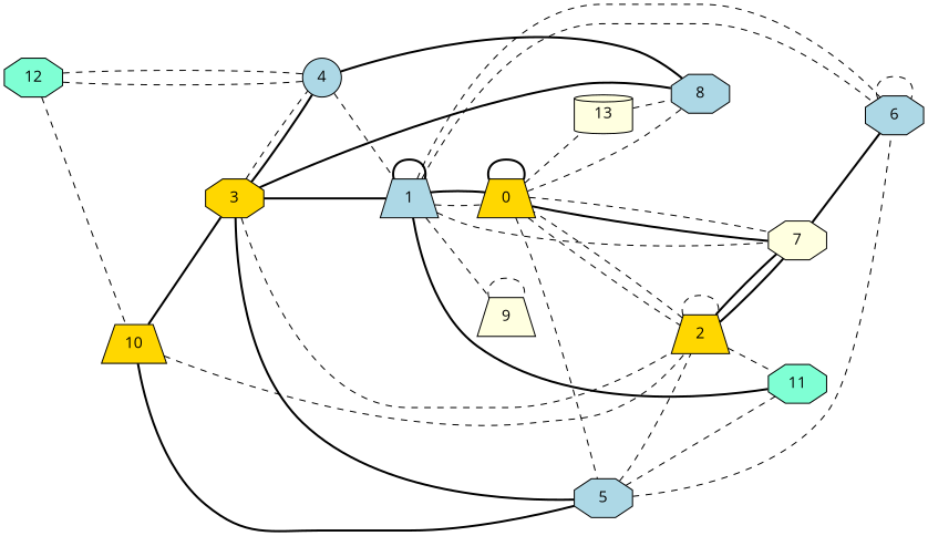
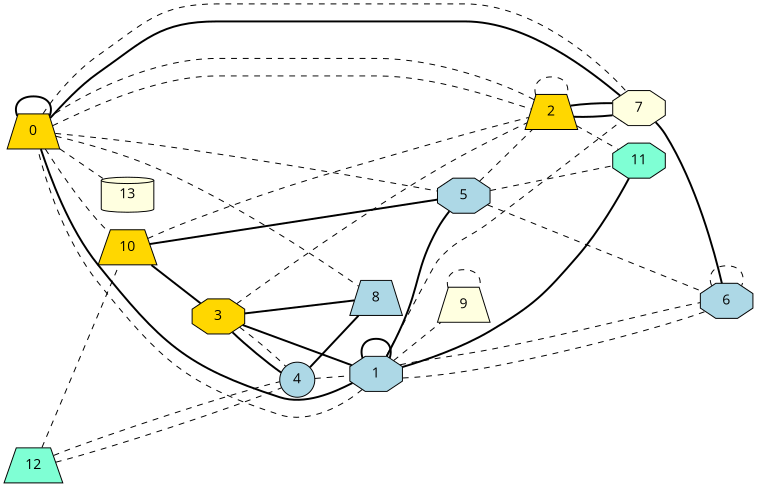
  graph {
    fontname="Open Sans"
    rankdir=LR
    node [fillcolor=lightblue fontname="Open Sans" shape=octagon style=filled]
    edge [fontname="Open Sans" style=dashed]
    0 [fillcolor=gold shape=trapezium]
    2 [fillcolor=gold shape=trapezium]
    5
    7 [fillcolor=lightyellow]
-   8
+   8 [shape=trapezium]
    10 [fillcolor=gold shape=trapezium]
    13 [fillcolor=lightyellow shape=cylinder]
    11 [fillcolor=aquamarine]
    6
    3 [fillcolor=gold]
-   1 [shape=trapezium]
+   1
    9 [fillcolor=lightyellow shape=trapezium]
    4 [shape=circle]
-   12 [fillcolor=aquamarine]
+   12 [fillcolor=aquamarine shape=trapezium]
    0 -- 0 [style=bold]
    0 -- 2
    0 -- 5
    0 -- 7 [style=bold]
    0 -- 7
    0 -- 8
+   0 -- 10
    0 -- 13
    2 -- 0
    2 -- 2
    2 -- 7 [style=bold]
    2 -- 7 [style=bold]
    2 -- 11
    5 -- 2
    5 -- 11
    5 -- 6
    7 -- 6 [style=bold]
    10 -- 2
    10 -- 5 [style=bold]
    10 -- 3 [style=bold]
-   13 -- 8
    6 -- 6
    3 -- 2
-   3 -- 5 [style=bold]
+   1 -- 5 [style=bold]
    3 -- 8 [style=bold]
    3 -- 1 [style=bold]
    3 -- 4 [style=bold]
    3 -- 4
    1 -- 0
    1 -- 0 [style=bold]
    1 -- 7
    1 -- 11 [style=bold]
    1 -- 6
    1 -- 6
    1 -- 1 [style=bold]
    1 -- 9
    9 -- 9
    4 -- 8 [style=bold]
    4 -- 1
    12 -- 10
    12 -- 4
    12 -- 4
  }
